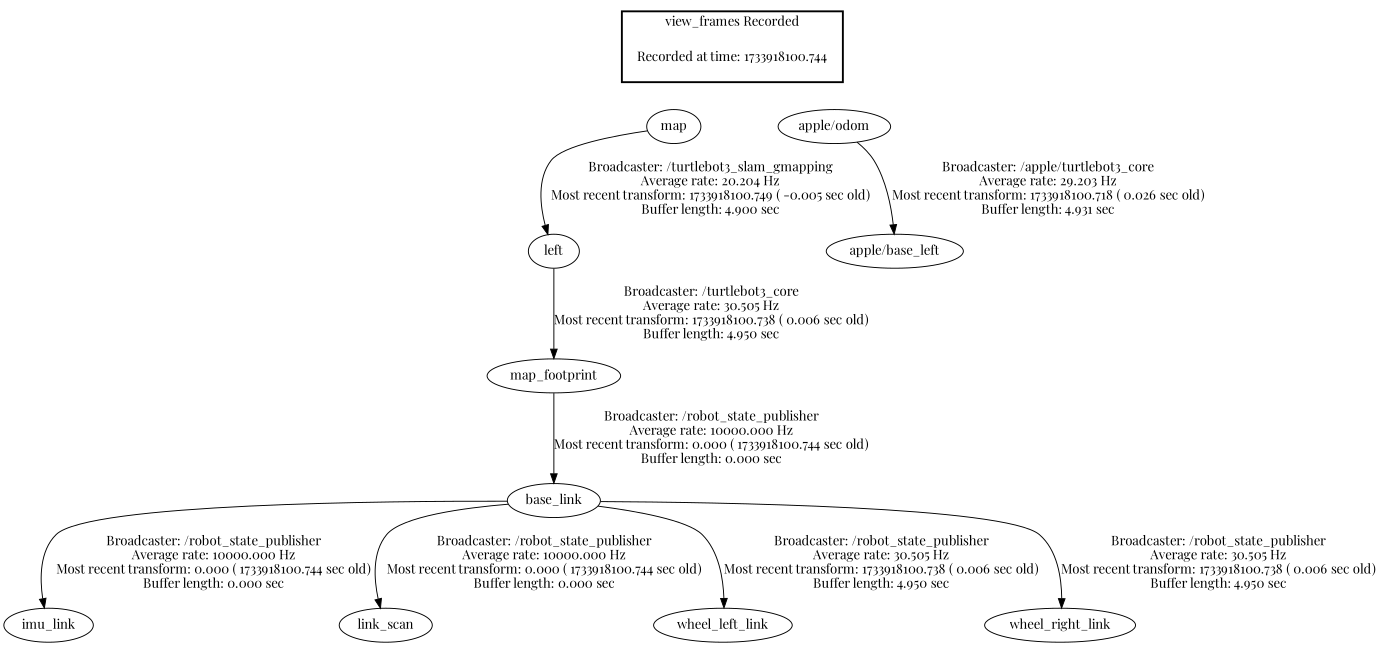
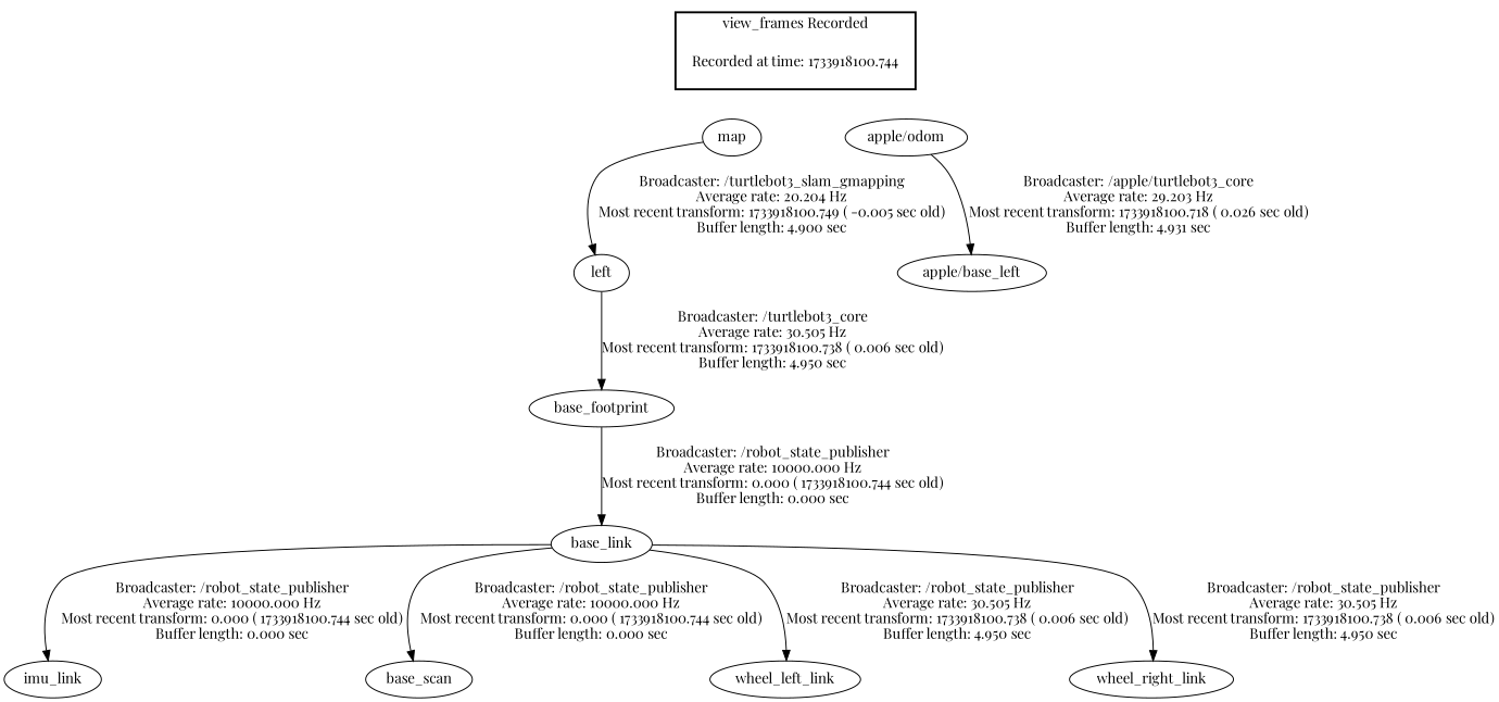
  digraph {
    fontname="Playfair Display"
    node [fontname="Playfair Display"]
    edge [fontname="Playfair Display"]
    "Recorded at time: 1733918100.744" [shape=plaintext]
    map
    "apple/odom"
    n4 [label=left]
-   base_footprint [label=map_footprint]
+   base_footprint
    base_link
    imu_link
-   base_scan [label=link_scan]
+   base_scan
    wheel_left_link
    wheel_right_link
    n11 [label="apple/base_left"]
    subgraph cluster_1 {
      color=black
      label="view_frames Recorded"
      style=bold
      "Recorded at time: 1733918100.744"
    }
    "Recorded at time: 1733918100.744" -> map [style=invis]
    "Recorded at time: 1733918100.744" -> "apple/odom" [style=invis]
    map -> n4 [label="Broadcaster: /turtlebot3_slam_gmapping\nAverage rate: 20.204 Hz\nMost recent transform: 1733918100.749 ( -0.005 sec old)\nBuffer length: 4.900 sec\n"]
    "apple/odom" -> n11 [label="Broadcaster: /apple/turtlebot3_core\nAverage rate: 29.203 Hz\nMost recent transform: 1733918100.718 ( 0.026 sec old)\nBuffer length: 4.931 sec\n"]
    n4 -> base_footprint [label="Broadcaster: /turtlebot3_core\nAverage rate: 30.505 Hz\nMost recent transform: 1733918100.738 ( 0.006 sec old)\nBuffer length: 4.950 sec\n"]
    base_footprint -> base_link [label="Broadcaster: /robot_state_publisher\nAverage rate: 10000.000 Hz\nMost recent transform: 0.000 ( 1733918100.744 sec old)\nBuffer length: 0.000 sec\n"]
    base_link -> imu_link [label="Broadcaster: /robot_state_publisher\nAverage rate: 10000.000 Hz\nMost recent transform: 0.000 ( 1733918100.744 sec old)\nBuffer length: 0.000 sec\n"]
    base_link -> base_scan [label="Broadcaster: /robot_state_publisher\nAverage rate: 10000.000 Hz\nMost recent transform: 0.000 ( 1733918100.744 sec old)\nBuffer length: 0.000 sec\n"]
    base_link -> wheel_left_link [label="Broadcaster: /robot_state_publisher\nAverage rate: 30.505 Hz\nMost recent transform: 1733918100.738 ( 0.006 sec old)\nBuffer length: 4.950 sec\n"]
    base_link -> wheel_right_link [label="Broadcaster: /robot_state_publisher\nAverage rate: 30.505 Hz\nMost recent transform: 1733918100.738 ( 0.006 sec old)\nBuffer length: 4.950 sec\n"]
  }
